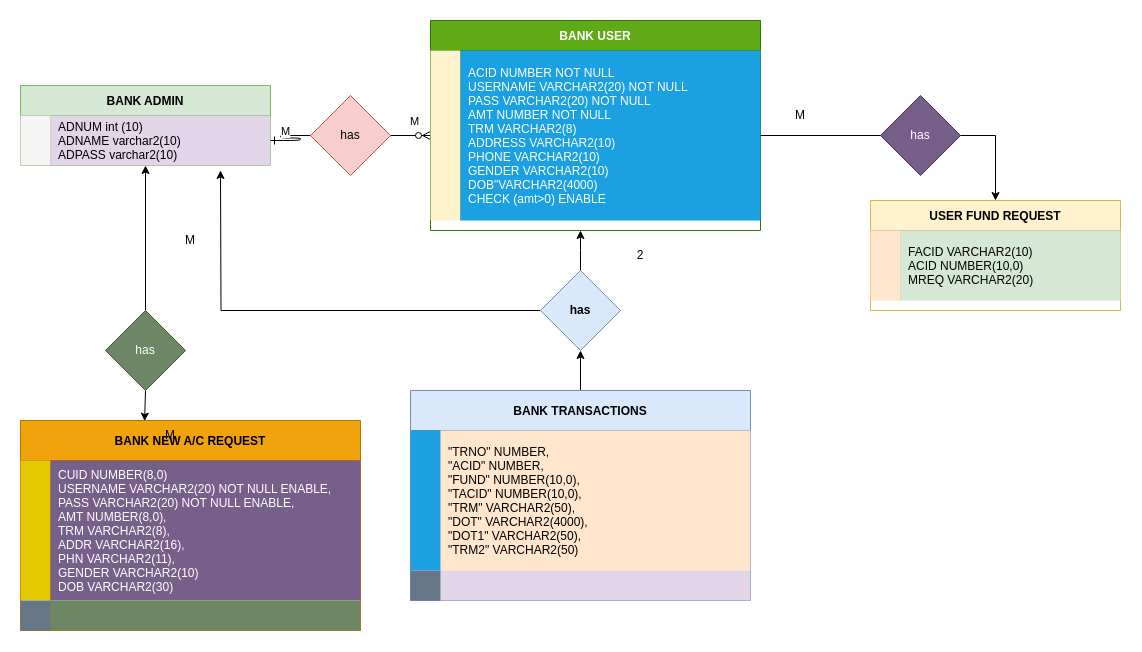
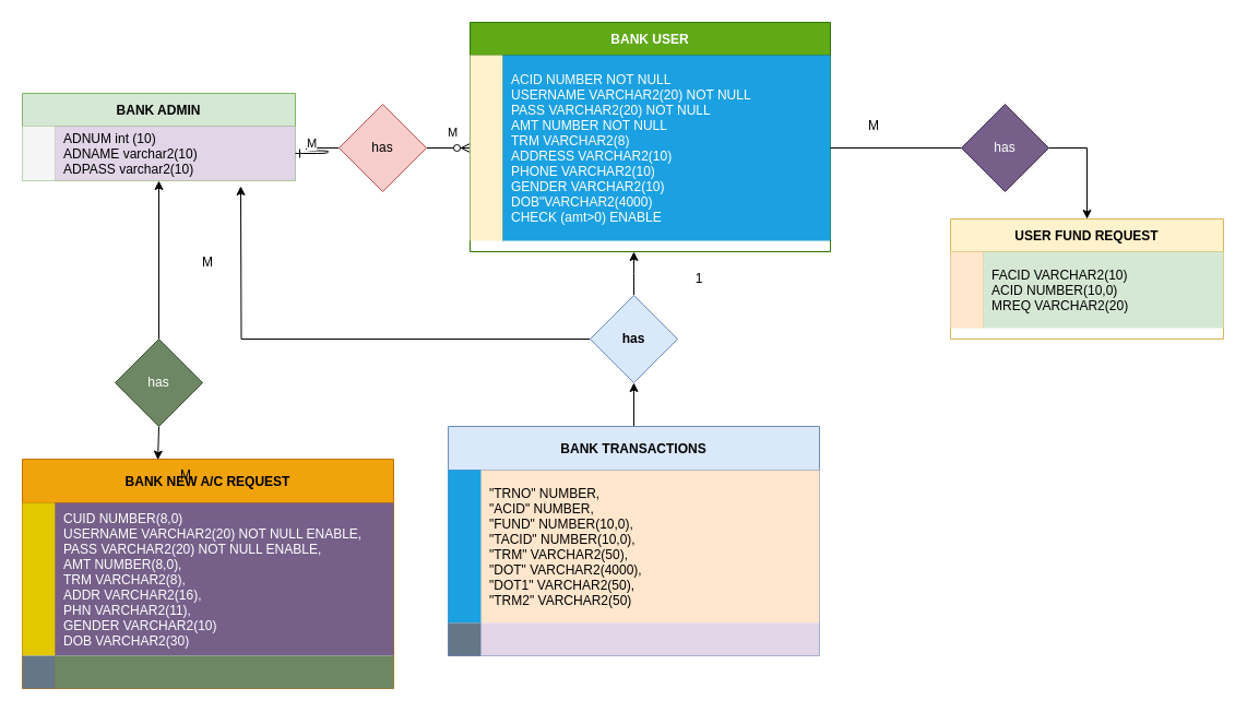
  <mxCell id="0" />
  <mxCell id="1" parent="0" />
  <mxCell id="2" value="" style="edgeStyle=entityRelationEdgeStyle;endArrow=ERzeroToMany;startArrow=none;endFill=1;startFill=0;entryX=0;entryY=0.5;entryDx=0;entryDy=0;" parent="1" source="33" target="5" edge="1"><mxGeometry width="100" height="100" relative="1" as="geometry"><mxPoint x="360" y="140" as="sourcePoint" /><mxPoint x="440" y="170" as="targetPoint" /></mxGeometry></mxCell>
  <mxCell id="3" value="M" style="edgeLabel;html=1;align=center;verticalAlign=middle;resizable=0;points=[];" parent="2" vertex="1" connectable="0"><mxGeometry x="0.597" relative="1" as="geometry"><mxPoint x="-1" y="-15" as="offset" /></mxGeometry></mxCell>
  <mxCell id="4" value="BANK USER" style="shape=table;startSize=30;container=1;collapsible=1;childLayout=tableLayout;fixedRows=1;rowLines=0;fontStyle=1;align=center;resizeLast=1;fillColor=#60a917;fontColor=#ffffff;strokeColor=#2D7600;" parent="1" vertex="1"><mxGeometry x="430" y="20" width="330" height="210" as="geometry" /></mxCell>
  <mxCell id="5" value="" style="shape=partialRectangle;collapsible=0;dropTarget=0;pointerEvents=0;fillColor=none;points=[[0,0.5],[1,0.5]];portConstraint=eastwest;top=0;left=0;right=0;bottom=0;" parent="4" vertex="1"><mxGeometry y="30" width="330" height="170" as="geometry" /></mxCell>
  <mxCell id="6" value="" style="shape=partialRectangle;overflow=hidden;connectable=0;fillColor=#fff2cc;top=0;left=0;bottom=0;right=0;strokeColor=#d6b656;" parent="5" vertex="1"><mxGeometry width="30" height="170" as="geometry"><mxRectangle width="30" height="170" as="alternateBounds" /></mxGeometry></mxCell>
  <mxCell id="7" value="ACID NUMBER NOT NULL&#10;USERNAME VARCHAR2(20) NOT NULL&#10;PASS VARCHAR2(20) NOT NULL&#10;AMT NUMBER NOT NULL &#10;TRM VARCHAR2(8)&#10;ADDRESS VARCHAR2(10)&#10;PHONE VARCHAR2(10)&#10;GENDER VARCHAR2(10)&#10;DOB&quot;VARCHAR2(4000)&#10;&#09; CHECK (amt&gt;0) ENABLE" style="shape=partialRectangle;overflow=hidden;connectable=0;fillColor=#1ba1e2;top=0;left=0;bottom=0;right=0;align=left;spacingLeft=6;fontColor=#ffffff;strokeColor=#006EAF;" parent="5" vertex="1"><mxGeometry x="30" width="300" height="170" as="geometry"><mxRectangle width="300" height="170" as="alternateBounds" /></mxGeometry></mxCell>
  <mxCell id="8" value="BANK NEW A/C REQUEST" style="shape=table;startSize=40;container=1;collapsible=1;childLayout=tableLayout;fixedRows=1;rowLines=0;fontStyle=1;align=center;resizeLast=1;fillColor=#f0a30a;fontColor=#000000;strokeColor=#BD7000;" parent="1" vertex="1"><mxGeometry x="20" y="420" width="340" height="210" as="geometry" /></mxCell>
  <mxCell id="9" value="" style="shape=partialRectangle;collapsible=0;dropTarget=0;pointerEvents=0;fillColor=none;points=[[0,0.5],[1,0.5]];portConstraint=eastwest;top=0;left=0;right=0;bottom=0;" parent="8" vertex="1"><mxGeometry y="40" width="340" height="140" as="geometry" /></mxCell>
  <mxCell id="10" value="" style="shape=partialRectangle;overflow=hidden;connectable=0;fillColor=#e3c800;top=0;left=0;bottom=0;right=0;fontColor=#000000;strokeColor=#B09500;" parent="9" vertex="1"><mxGeometry width="30" height="140" as="geometry"><mxRectangle width="30" height="140" as="alternateBounds" /></mxGeometry></mxCell>
  <mxCell id="11" value="CUID NUMBER(8,0)&#10;USERNAME VARCHAR2(20) NOT NULL ENABLE, &#10;PASS VARCHAR2(20) NOT NULL ENABLE, &#10;AMT NUMBER(8,0), &#10;TRM VARCHAR2(8), &#10;ADDR VARCHAR2(16), &#10;PHN VARCHAR2(11), &#10;GENDER VARCHAR2(10)&#10;DOB VARCHAR2(30)" style="shape=partialRectangle;overflow=hidden;connectable=0;fillColor=#76608a;top=0;left=0;bottom=0;right=0;align=left;spacingLeft=6;fontColor=#ffffff;strokeColor=#432D57;" parent="9" vertex="1"><mxGeometry x="30" width="310" height="140" as="geometry"><mxRectangle width="310" height="140" as="alternateBounds" /></mxGeometry></mxCell>
  <mxCell id="12" value="" style="shape=partialRectangle;collapsible=0;dropTarget=0;pointerEvents=0;fillColor=none;points=[[0,0.5],[1,0.5]];portConstraint=eastwest;top=0;left=0;right=0;bottom=0;" parent="8" vertex="1"><mxGeometry y="180" width="340" height="30" as="geometry" /></mxCell>
  <mxCell id="13" value="" style="shape=partialRectangle;overflow=hidden;connectable=0;fillColor=#647687;top=0;left=0;bottom=0;right=0;fontColor=#ffffff;strokeColor=#314354;" parent="12" vertex="1"><mxGeometry width="30" height="30" as="geometry"><mxRectangle width="30" height="30" as="alternateBounds" /></mxGeometry></mxCell>
  <mxCell id="14" value="" style="shape=partialRectangle;overflow=hidden;connectable=0;fillColor=#6d8764;top=0;left=0;bottom=0;right=0;align=left;spacingLeft=6;fontColor=#ffffff;strokeColor=#3A5431;" parent="12" vertex="1"><mxGeometry x="30" width="310" height="30" as="geometry"><mxRectangle width="310" height="30" as="alternateBounds" /></mxGeometry></mxCell>
  <mxCell id="15" value="BANK ADMIN" style="shape=table;startSize=30;container=1;collapsible=1;childLayout=tableLayout;fixedRows=1;rowLines=0;fontStyle=1;align=center;resizeLast=1;fillColor=#d5e8d4;strokeColor=#82b366;" parent="1" vertex="1"><mxGeometry x="20" y="85" width="250" height="80" as="geometry" /></mxCell>
  <mxCell id="16" value="" style="shape=partialRectangle;collapsible=0;dropTarget=0;pointerEvents=0;fillColor=none;points=[[0,0.5],[1,0.5]];portConstraint=eastwest;top=0;left=0;right=0;bottom=0;" parent="15" vertex="1"><mxGeometry y="30" width="250" height="50" as="geometry" /></mxCell>
  <mxCell id="17" value="" style="shape=partialRectangle;overflow=hidden;connectable=0;fillColor=#f5f5f5;top=0;left=0;bottom=0;right=0;fontColor=#333333;strokeColor=#666666;" parent="16" vertex="1"><mxGeometry width="30" height="50" as="geometry"><mxRectangle width="30" height="50" as="alternateBounds" /></mxGeometry></mxCell>
  <mxCell id="18" value="ADNUM int (10)&#10;ADNAME varchar2(10)&#10;ADPASS varchar2(10)" style="shape=partialRectangle;overflow=hidden;connectable=0;fillColor=#e1d5e7;top=0;left=0;bottom=0;right=0;align=left;spacingLeft=6;strokeColor=#9673a6;" parent="16" vertex="1"><mxGeometry x="30" width="220" height="50" as="geometry"><mxRectangle width="220" height="50" as="alternateBounds" /></mxGeometry></mxCell>
  <mxCell id="19" value="USER FUND REQUEST" style="shape=table;startSize=30;container=1;collapsible=1;childLayout=tableLayout;fixedRows=1;rowLines=0;fontStyle=1;align=center;resizeLast=1;fillColor=#fff2cc;strokeColor=#d6b656;" parent="1" vertex="1"><mxGeometry x="870" y="200" width="250" height="110" as="geometry" /></mxCell>
  <mxCell id="20" value="" style="shape=partialRectangle;collapsible=0;dropTarget=0;pointerEvents=0;fillColor=none;points=[[0,0.5],[1,0.5]];portConstraint=eastwest;top=0;left=0;right=0;bottom=0;" parent="19" vertex="1"><mxGeometry y="30" width="250" height="70" as="geometry" /></mxCell>
  <mxCell id="21" value="" style="shape=partialRectangle;overflow=hidden;connectable=0;fillColor=#ffe6cc;top=0;left=0;bottom=0;right=0;strokeColor=#d79b00;" parent="20" vertex="1"><mxGeometry width="30" height="70" as="geometry"><mxRectangle width="30" height="70" as="alternateBounds" /></mxGeometry></mxCell>
  <mxCell id="22" value="FACID VARCHAR2(10)&#10;ACID NUMBER(10,0)&#10;MREQ VARCHAR2(20)" style="shape=partialRectangle;overflow=hidden;connectable=0;fillColor=#d5e8d4;top=0;left=0;bottom=0;right=0;align=left;spacingLeft=6;strokeColor=#82b366;" parent="20" vertex="1"><mxGeometry x="30" width="220" height="70" as="geometry"><mxRectangle width="220" height="70" as="alternateBounds" /></mxGeometry></mxCell>
  <mxCell id="23" style="edgeStyle=orthogonalEdgeStyle;rounded=0;orthogonalLoop=1;jettySize=auto;html=1;entryX=0.5;entryY=0;entryDx=0;entryDy=0;" parent="1" source="5" target="19" edge="1"><mxGeometry relative="1" as="geometry" /></mxCell>
  <mxCell id="24" value="M" style="text;strokeColor=none;align=center;fillColor=none;html=1;verticalAlign=middle;whiteSpace=wrap;rounded=0;" parent="1" vertex="1"><mxGeometry x="770" y="100" width="60" height="30" as="geometry" /></mxCell>
  <mxCell id="25" value="M" style="text;strokeColor=none;align=center;fillColor=none;html=1;verticalAlign=middle;whiteSpace=wrap;rounded=0;" parent="1" vertex="1"><mxGeometry x="140" y="420" width="60" height="30" as="geometry" /></mxCell>
  <mxCell id="26" value="M" style="text;strokeColor=none;align=center;fillColor=none;html=1;verticalAlign=middle;whiteSpace=wrap;rounded=0;" parent="1" vertex="1"><mxGeometry x="160" y="225" width="60" height="30" as="geometry" /></mxCell>
- <mxCell id="27" value="2" style="text;strokeColor=none;align=center;fillColor=none;html=1;verticalAlign=middle;whiteSpace=wrap;rounded=0;" parent="1" vertex="1"><mxGeometry x="610" y="240" width="60" height="30" as="geometry" /></mxCell>
+ <mxCell id="27" value="1" style="text;strokeColor=none;align=center;fillColor=none;html=1;verticalAlign=middle;whiteSpace=wrap;rounded=0;" parent="1" vertex="1"><mxGeometry x="610" y="240" width="60" height="30" as="geometry" /></mxCell>
  <mxCell id="28" style="edgeStyle=orthogonalEdgeStyle;rounded=0;orthogonalLoop=1;jettySize=auto;html=1;entryX=0.5;entryY=1;entryDx=0;entryDy=0;entryPerimeter=0;" parent="1" source="30" target="16" edge="1"><mxGeometry relative="1" as="geometry" /></mxCell>
  <mxCell id="29" style="edgeStyle=orthogonalEdgeStyle;rounded=0;orthogonalLoop=1;jettySize=auto;html=1;exitX=0.5;exitY=1;exitDx=0;exitDy=0;entryX=0.365;entryY=0.003;entryDx=0;entryDy=0;entryPerimeter=0;" edge="1" parent="1" source="30" target="8"><mxGeometry relative="1" as="geometry" /></mxCell>
  <mxCell id="30" value="has" style="rhombus;whiteSpace=wrap;html=1;fillColor=#6d8764;fontColor=#ffffff;strokeColor=#3A5431;" parent="1" vertex="1"><mxGeometry x="105" y="310" width="80" height="80" as="geometry" /></mxCell>
  <mxCell id="31" value="" style="edgeStyle=entityRelationEdgeStyle;endArrow=none;startArrow=ERone;endFill=1;startFill=0;entryX=0;entryY=0.5;entryDx=0;entryDy=0;" parent="1" source="16" target="33" edge="1"><mxGeometry width="100" height="100" relative="1" as="geometry"><mxPoint x="300" y="145" as="sourcePoint" /><mxPoint x="430" y="135" as="targetPoint" /></mxGeometry></mxCell>
  <mxCell id="32" value="M" style="edgeLabel;html=1;align=center;verticalAlign=middle;resizable=0;points=[];" parent="31" vertex="1" connectable="0"><mxGeometry x="-0.672" y="1" relative="1" as="geometry"><mxPoint y="-9" as="offset" /></mxGeometry></mxCell>
  <mxCell id="33" value="has" style="rhombus;whiteSpace=wrap;html=1;fillColor=#f8cecc;strokeColor=#b85450;" parent="1" vertex="1"><mxGeometry x="310" y="95" width="80" height="80" as="geometry" /></mxCell>
  <mxCell id="34" value="has" style="rhombus;whiteSpace=wrap;html=1;fillColor=#76608a;fontColor=#ffffff;strokeColor=#432D57;" parent="1" vertex="1"><mxGeometry x="880" y="95" width="80" height="80" as="geometry" /></mxCell>
  <mxCell id="35" value="" style="edgeStyle=orthogonalEdgeStyle;rounded=0;orthogonalLoop=1;jettySize=auto;html=1;" edge="1" parent="1" source="36" target="45"><mxGeometry relative="1" as="geometry" /></mxCell>
  <mxCell id="36" value="BANK TRANSACTIONS" style="shape=table;startSize=40;container=1;collapsible=1;childLayout=tableLayout;fixedRows=1;rowLines=0;fontStyle=1;align=center;resizeLast=1;fillColor=#dae8fc;strokeColor=#6c8ebf;" vertex="1" parent="1"><mxGeometry x="410" y="390" width="340" height="210" as="geometry" /></mxCell>
  <mxCell id="37" value="" style="shape=partialRectangle;collapsible=0;dropTarget=0;pointerEvents=0;fillColor=none;points=[[0,0.5],[1,0.5]];portConstraint=eastwest;top=0;left=0;right=0;bottom=0;" vertex="1" parent="36"><mxGeometry y="40" width="340" height="140" as="geometry" /></mxCell>
  <mxCell id="38" value="" style="shape=partialRectangle;overflow=hidden;connectable=0;fillColor=#1ba1e2;top=0;left=0;bottom=0;right=0;fontColor=#ffffff;strokeColor=#006EAF;" vertex="1" parent="37"><mxGeometry width="30" height="140" as="geometry"><mxRectangle width="30" height="140" as="alternateBounds" /></mxGeometry></mxCell>
  <mxCell id="39" value="&quot;TRNO&quot; NUMBER, &#10;&#09;&quot;ACID&quot; NUMBER, &#10;&#09;&quot;FUND&quot; NUMBER(10,0), &#10;&#09;&quot;TACID&quot; NUMBER(10,0), &#10;&#09;&quot;TRM&quot; VARCHAR2(50), &#10;&#09;&quot;DOT&quot; VARCHAR2(4000), &#10;&#09;&quot;DOT1&quot; VARCHAR2(50), &#10;&#09;&quot;TRM2&quot; VARCHAR2(50)" style="shape=partialRectangle;overflow=hidden;connectable=0;fillColor=#ffe6cc;top=0;left=0;bottom=0;right=0;align=left;spacingLeft=6;strokeColor=#d79b00;" vertex="1" parent="37"><mxGeometry x="30" width="310" height="140" as="geometry"><mxRectangle width="310" height="140" as="alternateBounds" /></mxGeometry></mxCell>
  <mxCell id="40" value="" style="shape=partialRectangle;collapsible=0;dropTarget=0;pointerEvents=0;fillColor=none;points=[[0,0.5],[1,0.5]];portConstraint=eastwest;top=0;left=0;right=0;bottom=0;" vertex="1" parent="36"><mxGeometry y="180" width="340" height="30" as="geometry" /></mxCell>
  <mxCell id="41" value="" style="shape=partialRectangle;overflow=hidden;connectable=0;fillColor=#647687;top=0;left=0;bottom=0;right=0;fontColor=#ffffff;strokeColor=#314354;" vertex="1" parent="40"><mxGeometry width="30" height="30" as="geometry"><mxRectangle width="30" height="30" as="alternateBounds" /></mxGeometry></mxCell>
  <mxCell id="42" value="" style="shape=partialRectangle;overflow=hidden;connectable=0;fillColor=#e1d5e7;top=0;left=0;bottom=0;right=0;align=left;spacingLeft=6;strokeColor=#9673a6;" vertex="1" parent="40"><mxGeometry x="30" width="310" height="30" as="geometry"><mxRectangle width="310" height="30" as="alternateBounds" /></mxGeometry></mxCell>
  <mxCell id="43" style="edgeStyle=orthogonalEdgeStyle;rounded=0;orthogonalLoop=1;jettySize=auto;html=1;exitX=0.5;exitY=0;exitDx=0;exitDy=0;" edge="1" parent="1" source="45"><mxGeometry relative="1" as="geometry"><mxPoint x="580" y="230" as="targetPoint" /></mxGeometry></mxCell>
  <mxCell id="44" style="edgeStyle=orthogonalEdgeStyle;rounded=0;orthogonalLoop=1;jettySize=auto;html=1;" edge="1" parent="1" source="45"><mxGeometry relative="1" as="geometry"><mxPoint x="220" y="170" as="targetPoint" /></mxGeometry></mxCell>
  <mxCell id="45" value="has" style="rhombus;whiteSpace=wrap;html=1;fillColor=#dae8fc;strokeColor=#6c8ebf;startSize=40;fontStyle=1;" vertex="1" parent="1"><mxGeometry x="540" y="270" width="80" height="80" as="geometry" /></mxCell>
